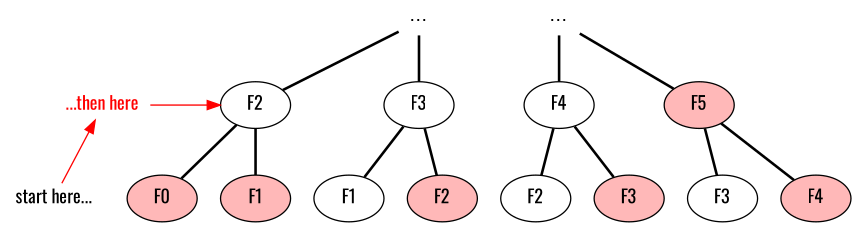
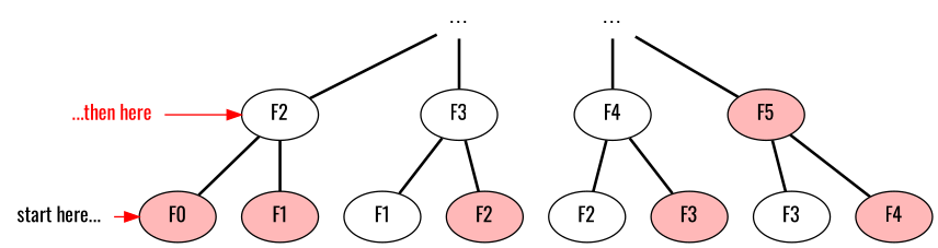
  digraph {
    fontname=Oswald
    node [fontname=Oswald]
    edge [dir=none fontname=Oswald penwidth=2]
    n1 [height=.1 label="⋯" shape=plaintext width=.1]
    n2 [height=.1 label="⋯" shape=plaintext width=.1]
    n3 [label=F2]
    n4 [label=F3]
    n5 [label=F4]
    n6 [fillcolor="#ffb8b8" label=F5 style=filled]
    n7 [fontcolor=red height=.1 label="...then here" shape=plaintext width=.1]
    n8 [fillcolor="#ffb8b8" label=F0 style=filled]
    n9 [fillcolor="#ffb8b8" label=F1 style=filled]
    n10 [label=F1]
    n11 [fillcolor="#ffb8b8" label=F2 style=filled]
    n12 [label=F2]
    n13 [fillcolor="#ffb8b8" label=F3 style=filled]
    n14 [label=F3]
    n15 [fillcolor="#ffb8b8" label=F4 style=filled]
    n16 [fontcolor=black height=.1 label="start here..." shape=plaintext width=.1]
    subgraph sub_1 {
      rank=same
      n1
      n2
    }
    subgraph sub_2 {
      rank=same
      n3
      n4
      n5
      n6
      n7
    }
    subgraph sub_3 {
      rank=same
      n8
      n9
      n10
      n11
      n12
      n13
      n14
      n15
      n16
    }
    n1 -> n2 [style=invisible]
    n1 -> n3
    n1 -> n4
    n2 -> n5
    n2 -> n6
    n3 -> n4 [style=invisible]
    n3 -> n8
    n3 -> n9
    n4 -> n5 [style=invisible]
    n4 -> n10
    n4 -> n11
    n5 -> n6 [style=invisible]
    n5 -> n12
    n5 -> n13
    n6 -> n14
    n6 -> n15
    n7 -> n3 [color=red dir=forward penwidth=1]
    n8 -> n9 [style=invisible]
    n9 -> n10 [style=invisible]
    n10 -> n11 [style=invisible]
    n11 -> n12 [style=invisible]
    n12 -> n13 [style=invisible]
    n13 -> n14 [style=invisible]
    n14 -> n15 [style=invisible]
-   n16 -> n7 [color=red dir=forward penwidth=1]
+   n16 -> n8 [color=red dir=forward penwidth=1]
  }
